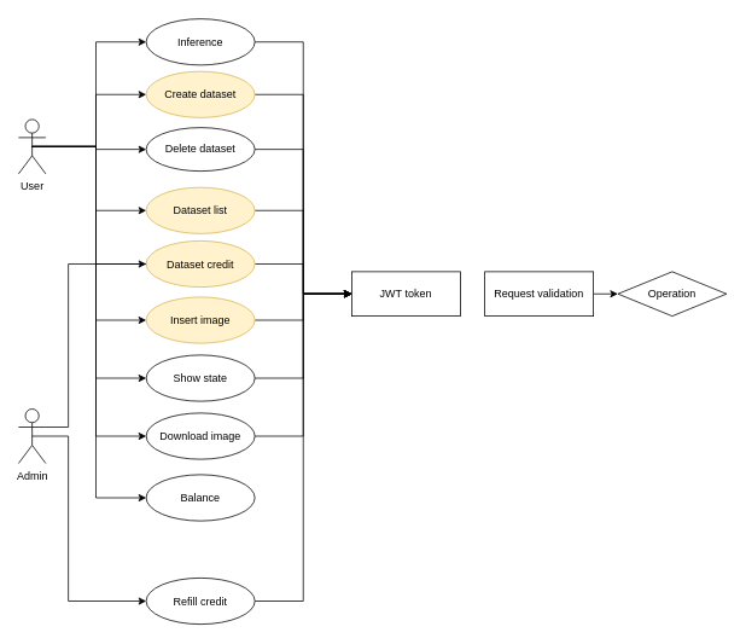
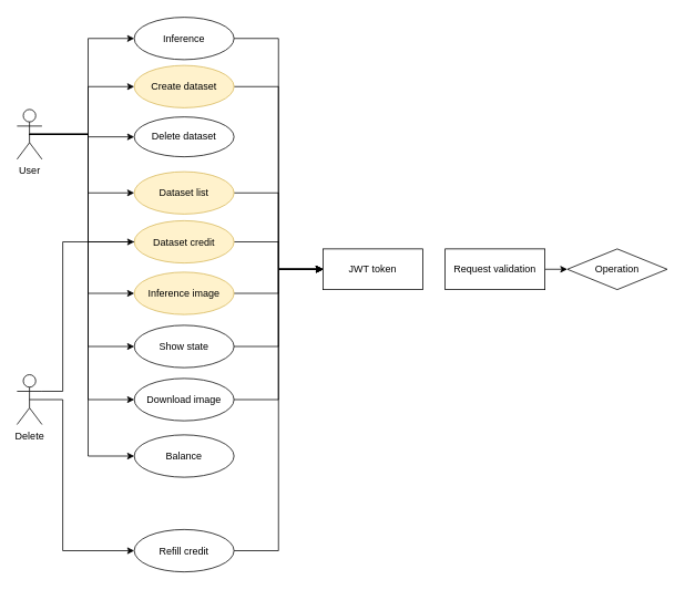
  <mxCell id="0" />
  <mxCell id="1" parent="0" />
- <mxCell id="2" value="Admin" style="shape=umlActor;verticalLabelPosition=bottom;verticalAlign=top;html=1;outlineConnect=0;" parent="1" vertex="1"><mxGeometry x="20" y="450.5" width="30" height="60" as="geometry" /></mxCell>
+ <mxCell id="2" value="Delete" style="shape=umlActor;verticalLabelPosition=bottom;verticalAlign=top;html=1;outlineConnect=0;" parent="1" vertex="1"><mxGeometry x="20" y="450.5" width="30" height="60" as="geometry" /></mxCell>
  <mxCell id="3" style="edgeStyle=orthogonalEdgeStyle;rounded=0;orthogonalLoop=1;jettySize=auto;html=1;exitX=1;exitY=0.5;exitDx=0;exitDy=0;entryX=0;entryY=0.5;entryDx=0;entryDy=0;" parent="1" source="4" target="33" edge="1"><mxGeometry relative="1" as="geometry" /></mxCell>
  <mxCell id="4" value="Create dataset" style="ellipse;whiteSpace=wrap;html=1;fillColor=#fff2cc;strokeColor=#d6b656;" parent="1" vertex="1"><mxGeometry x="161" y="78" width="120" height="51" as="geometry" /></mxCell>
  <mxCell id="5" style="edgeStyle=orthogonalEdgeStyle;rounded=0;orthogonalLoop=1;jettySize=auto;html=1;exitX=0.5;exitY=1;exitDx=0;exitDy=0;" parent="1" source="4" target="4" edge="1"><mxGeometry relative="1" as="geometry" /></mxCell>
- <mxCell id="6" style="edgeStyle=orthogonalEdgeStyle;rounded=0;orthogonalLoop=1;jettySize=auto;html=1;exitX=1;exitY=0.5;exitDx=0;exitDy=0;entryX=0;entryY=0.5;entryDx=0;entryDy=0;" parent="1" source="7" target="33" edge="1"><mxGeometry relative="1" as="geometry" /></mxCell>
  <mxCell id="7" value="Delete dataset" style="ellipse;whiteSpace=wrap;html=1;" parent="1" vertex="1"><mxGeometry x="161" y="140" width="120" height="48" as="geometry" /></mxCell>
  <mxCell id="8" style="edgeStyle=orthogonalEdgeStyle;rounded=0;orthogonalLoop=1;jettySize=auto;html=1;exitX=1;exitY=0.5;exitDx=0;exitDy=0;entryX=0;entryY=0.5;entryDx=0;entryDy=0;" parent="1" source="9" target="33" edge="1"><mxGeometry relative="1" as="geometry" /></mxCell>
  <mxCell id="9" value="Dataset list" style="ellipse;whiteSpace=wrap;html=1;fillColor=#fff2cc;strokeColor=#d6b656;" parent="1" vertex="1"><mxGeometry x="161" y="206" width="120" height="51" as="geometry" /></mxCell>
  <mxCell id="10" style="edgeStyle=orthogonalEdgeStyle;rounded=0;orthogonalLoop=1;jettySize=auto;html=1;exitX=1;exitY=0.5;exitDx=0;exitDy=0;entryX=0;entryY=0.5;entryDx=0;entryDy=0;" parent="1" source="11" target="33" edge="1"><mxGeometry relative="1" as="geometry" /></mxCell>
  <mxCell id="11" value="Dataset credit" style="ellipse;whiteSpace=wrap;html=1;fillColor=#fff2cc;strokeColor=#d6b656;" parent="1" vertex="1"><mxGeometry x="161" y="265" width="120" height="51" as="geometry" /></mxCell>
  <mxCell id="12" style="edgeStyle=orthogonalEdgeStyle;rounded=0;orthogonalLoop=1;jettySize=auto;html=1;exitX=1;exitY=0.5;exitDx=0;exitDy=0;" parent="1" source="13" target="33" edge="1"><mxGeometry relative="1" as="geometry" /></mxCell>
- <mxCell id="13" value="Insert image" style="ellipse;whiteSpace=wrap;html=1;fillColor=#fff2cc;strokeColor=#d6b656;" parent="1" vertex="1"><mxGeometry x="161" y="327" width="120" height="51" as="geometry" /></mxCell>
+ <mxCell id="13" value="Inference image" style="ellipse;whiteSpace=wrap;html=1;fillColor=#fff2cc;strokeColor=#d6b656;" parent="1" vertex="1"><mxGeometry x="161" y="327" width="120" height="51" as="geometry" /></mxCell>
  <mxCell id="14" style="edgeStyle=orthogonalEdgeStyle;rounded=0;orthogonalLoop=1;jettySize=auto;html=1;exitX=1;exitY=0.5;exitDx=0;exitDy=0;entryX=0;entryY=0.5;entryDx=0;entryDy=0;" parent="1" source="15" target="33" edge="1"><mxGeometry relative="1" as="geometry" /></mxCell>
  <mxCell id="15" value="Inference" style="ellipse;whiteSpace=wrap;html=1;" parent="1" vertex="1"><mxGeometry x="161" y="20" width="120" height="51" as="geometry" /></mxCell>
  <mxCell id="16" style="edgeStyle=orthogonalEdgeStyle;rounded=0;orthogonalLoop=1;jettySize=auto;html=1;exitX=0.5;exitY=0.5;exitDx=0;exitDy=0;exitPerimeter=0;entryX=0;entryY=0.5;entryDx=0;entryDy=0;" parent="1" source="25" target="15" edge="1"><mxGeometry relative="1" as="geometry" /></mxCell>
  <mxCell id="17" style="edgeStyle=orthogonalEdgeStyle;rounded=0;orthogonalLoop=1;jettySize=auto;html=1;exitX=0.5;exitY=0.5;exitDx=0;exitDy=0;exitPerimeter=0;entryX=0;entryY=0.5;entryDx=0;entryDy=0;" parent="1" source="25" target="4" edge="1"><mxGeometry relative="1" as="geometry" /></mxCell>
  <mxCell id="18" style="edgeStyle=orthogonalEdgeStyle;rounded=0;orthogonalLoop=1;jettySize=auto;html=1;exitX=0.5;exitY=0.5;exitDx=0;exitDy=0;exitPerimeter=0;entryX=0;entryY=0.5;entryDx=0;entryDy=0;" parent="1" source="25" target="7" edge="1"><mxGeometry relative="1" as="geometry" /></mxCell>
  <mxCell id="19" style="edgeStyle=orthogonalEdgeStyle;rounded=0;orthogonalLoop=1;jettySize=auto;html=1;exitX=0.5;exitY=0.5;exitDx=0;exitDy=0;exitPerimeter=0;entryX=0;entryY=0.5;entryDx=0;entryDy=0;" parent="1" source="25" target="9" edge="1"><mxGeometry relative="1" as="geometry" /></mxCell>
  <mxCell id="20" style="edgeStyle=orthogonalEdgeStyle;rounded=0;orthogonalLoop=1;jettySize=auto;html=1;exitX=0.5;exitY=0.5;exitDx=0;exitDy=0;exitPerimeter=0;entryX=0;entryY=0.5;entryDx=0;entryDy=0;" parent="1" source="25" target="11" edge="1"><mxGeometry relative="1" as="geometry" /></mxCell>
  <mxCell id="21" style="edgeStyle=orthogonalEdgeStyle;rounded=0;orthogonalLoop=1;jettySize=auto;html=1;exitX=0.5;exitY=0.5;exitDx=0;exitDy=0;exitPerimeter=0;entryX=0;entryY=0.5;entryDx=0;entryDy=0;" parent="1" source="25" target="13" edge="1"><mxGeometry relative="1" as="geometry" /></mxCell>
  <mxCell id="22" style="edgeStyle=orthogonalEdgeStyle;rounded=0;orthogonalLoop=1;jettySize=auto;html=1;exitX=0.5;exitY=0.5;exitDx=0;exitDy=0;exitPerimeter=0;entryX=0;entryY=0.5;entryDx=0;entryDy=0;" parent="1" source="25" target="27" edge="1"><mxGeometry relative="1" as="geometry" /></mxCell>
  <mxCell id="23" style="edgeStyle=orthogonalEdgeStyle;rounded=0;orthogonalLoop=1;jettySize=auto;html=1;exitX=0.5;exitY=0.5;exitDx=0;exitDy=0;exitPerimeter=0;entryX=0;entryY=0.5;entryDx=0;entryDy=0;" parent="1" source="25" target="29" edge="1"><mxGeometry relative="1" as="geometry" /></mxCell>
  <mxCell id="24" style="edgeStyle=orthogonalEdgeStyle;rounded=0;orthogonalLoop=1;jettySize=auto;html=1;exitX=0.5;exitY=0.5;exitDx=0;exitDy=0;exitPerimeter=0;entryX=0;entryY=0.5;entryDx=0;entryDy=0;" parent="1" source="25" target="30" edge="1"><mxGeometry relative="1" as="geometry" /></mxCell>
  <mxCell id="25" value="User" style="shape=umlActor;verticalLabelPosition=bottom;verticalAlign=top;html=1;outlineConnect=0;" parent="1" vertex="1"><mxGeometry x="20" y="131" width="30" height="60" as="geometry" /></mxCell>
  <mxCell id="26" style="edgeStyle=orthogonalEdgeStyle;rounded=0;orthogonalLoop=1;jettySize=auto;html=1;exitX=1;exitY=0.5;exitDx=0;exitDy=0;entryX=0;entryY=0.5;entryDx=0;entryDy=0;" parent="1" source="27" target="33" edge="1"><mxGeometry relative="1" as="geometry" /></mxCell>
  <mxCell id="27" value="Show state" style="ellipse;whiteSpace=wrap;html=1;" parent="1" vertex="1"><mxGeometry x="161" y="391" width="120" height="51" as="geometry" /></mxCell>
  <mxCell id="28" style="edgeStyle=orthogonalEdgeStyle;rounded=0;orthogonalLoop=1;jettySize=auto;html=1;exitX=1;exitY=0.5;exitDx=0;exitDy=0;entryX=0;entryY=0.5;entryDx=0;entryDy=0;" parent="1" source="29" target="33" edge="1"><mxGeometry relative="1" as="geometry" /></mxCell>
  <mxCell id="29" value="Download image" style="ellipse;whiteSpace=wrap;html=1;" parent="1" vertex="1"><mxGeometry x="161" y="455" width="120" height="51" as="geometry" /></mxCell>
  <mxCell id="30" value="Balance" style="ellipse;whiteSpace=wrap;html=1;" parent="1" vertex="1"><mxGeometry x="161" y="523" width="120" height="51" as="geometry" /></mxCell>
  <mxCell id="31" style="edgeStyle=orthogonalEdgeStyle;rounded=0;orthogonalLoop=1;jettySize=auto;html=1;exitX=1;exitY=0.5;exitDx=0;exitDy=0;entryX=0;entryY=0.5;entryDx=0;entryDy=0;" parent="1" source="32" target="33" edge="1"><mxGeometry relative="1" as="geometry" /></mxCell>
  <mxCell id="32" value="Refill credit" style="ellipse;whiteSpace=wrap;html=1;" parent="1" vertex="1"><mxGeometry x="161" y="637" width="120" height="51" as="geometry" /></mxCell>
  <mxCell id="33" value="JWT token" style="rounded=0;whiteSpace=wrap;html=1;" parent="1" vertex="1"><mxGeometry x="388" y="299" width="120" height="49" as="geometry" /></mxCell>
  <mxCell id="34" style="edgeStyle=orthogonalEdgeStyle;rounded=0;orthogonalLoop=1;jettySize=auto;html=1;exitX=1;exitY=0.5;exitDx=0;exitDy=0;entryX=0;entryY=0.5;entryDx=0;entryDy=0;" parent="1" source="35" target="36" edge="1"><mxGeometry relative="1" as="geometry" /></mxCell>
  <mxCell id="35" value="Request validation" style="rounded=0;whiteSpace=wrap;html=1;" parent="1" vertex="1"><mxGeometry x="535" y="299" width="120" height="49" as="geometry" /></mxCell>
  <mxCell id="36" value="Operation" style="rhombus;whiteSpace=wrap;html=1;" parent="1" vertex="1"><mxGeometry x="682" y="299" width="120" height="49" as="geometry" /></mxCell>
  <mxCell id="37" value="" style="endArrow=classic;html=1;rounded=0;exitX=0.5;exitY=0.5;exitDx=0;exitDy=0;exitPerimeter=0;entryX=0;entryY=0.5;entryDx=0;entryDy=0;edgeStyle=orthogonalEdgeStyle;" edge="1" parent="1" source="2" target="32"><mxGeometry width="50" height="50" relative="1" as="geometry"><mxPoint x="322" y="465" as="sourcePoint" /><mxPoint x="372" y="415" as="targetPoint" /><Array as="points"><mxPoint x="75" y="481" /><mxPoint x="75" y="663" /></Array></mxGeometry></mxCell>
  <mxCell id="38" value="" style="endArrow=none;html=1;rounded=0;exitX=1;exitY=0.333;exitDx=0;exitDy=0;exitPerimeter=0;entryX=0;entryY=0.5;entryDx=0;entryDy=0;edgeStyle=orthogonalEdgeStyle;" edge="1" parent="1" source="2" target="11"><mxGeometry width="50" height="50" relative="1" as="geometry"><mxPoint x="322" y="465" as="sourcePoint" /><mxPoint x="372" y="415" as="targetPoint" /><Array as="points"><mxPoint x="75" y="470" /><mxPoint x="75" y="290" /></Array></mxGeometry></mxCell>
